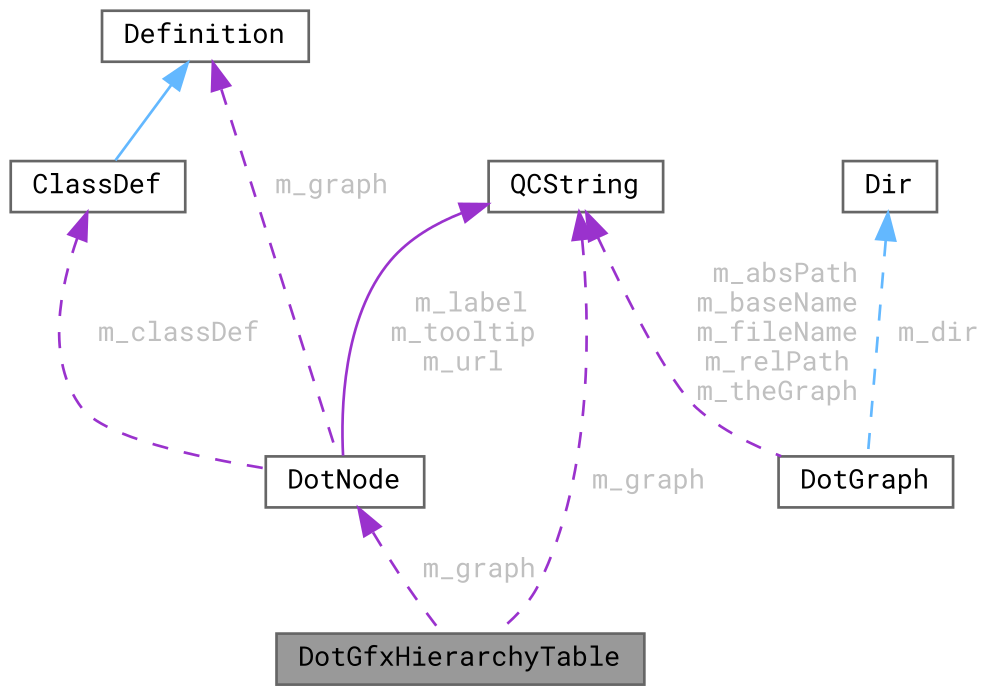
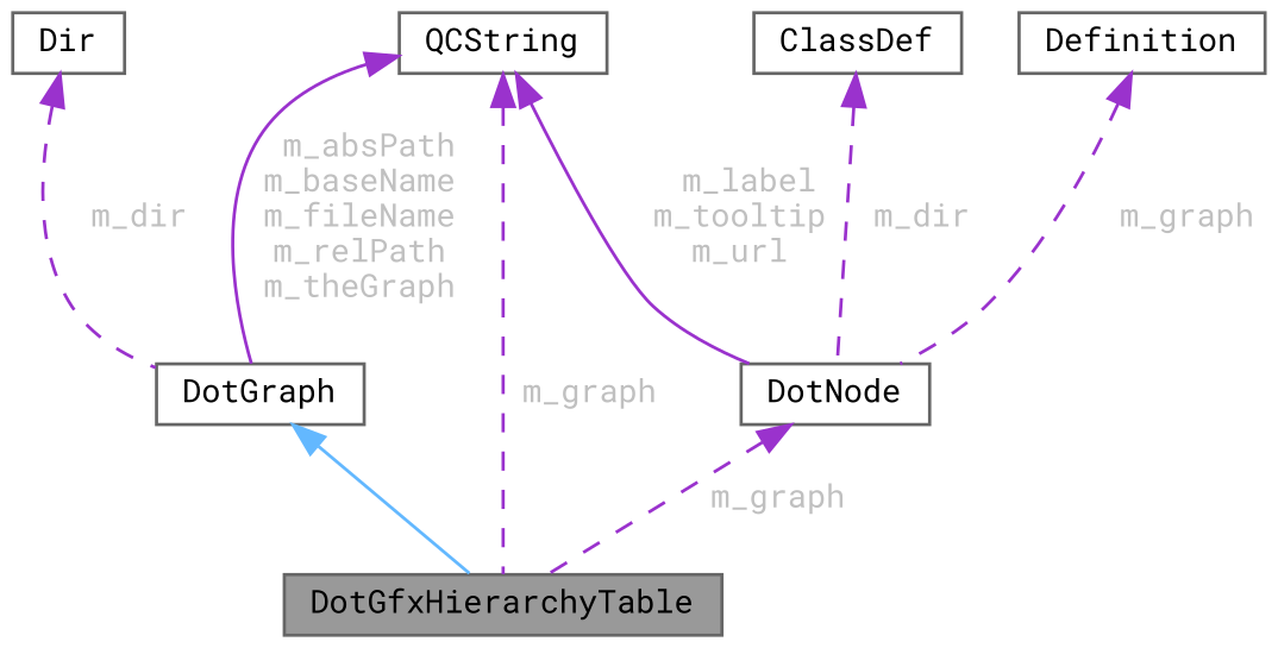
  digraph {
    fontname="Roboto Mono"
    node [color=gray40 fillcolor=white fontname="Roboto Mono" fontsize=10 shape=box style=filled]
    edge [color=darkorchid3 dir=back fontname="Roboto Mono" fontsize=10 labelfontname=Helvetica labelfontsize=10 style=dashed fontcolor=grey]
    n1 [fillcolor=grey60 fontcolor=black height=0.2 label=DotGfxHierarchyTable width=0.4]
    n2 [height=0.2 label=DotGraph width=0.4]
    n3 [height=0.2 label=DotNode width=0.4]
    n4 [height=0.2 label=Dir width=0.4]
    n5 [height=0.2 label=QCString width=0.4]
    n6 [height=0.2 label=ClassDef width=0.4]
    n7 [height=0.2 label=Definition width=0.4]
+   n2 -> n1 [color=steelblue1 style=solid fontcolor=""]
    n3 -> n1 [label=" m_graph"]
-   n4 -> n2 [color=steelblue1 label=" m_dir"]
+   n4 -> n2 [label=" m_dir"]
    n5 -> n1 [label=" m_graph"]
-   n5 -> n2 [label=" m_absPath\nm_baseName\nm_fileName\nm_relPath\nm_theGraph"]
+   n5 -> n2 [label=" m_absPath\nm_baseName\nm_fileName\nm_relPath\nm_theGraph" style=solid]
    n5 -> n3 [label=" m_label\nm_tooltip\nm_url" style=solid]
-   n6 -> n3 [label=" m_classDef"]
+   n6 -> n3 [label=" m_dir"]
    n7 -> n3 [label=" m_graph"]
-   n7 -> n6 [color=steelblue1 style=solid fontcolor=""]
  }
